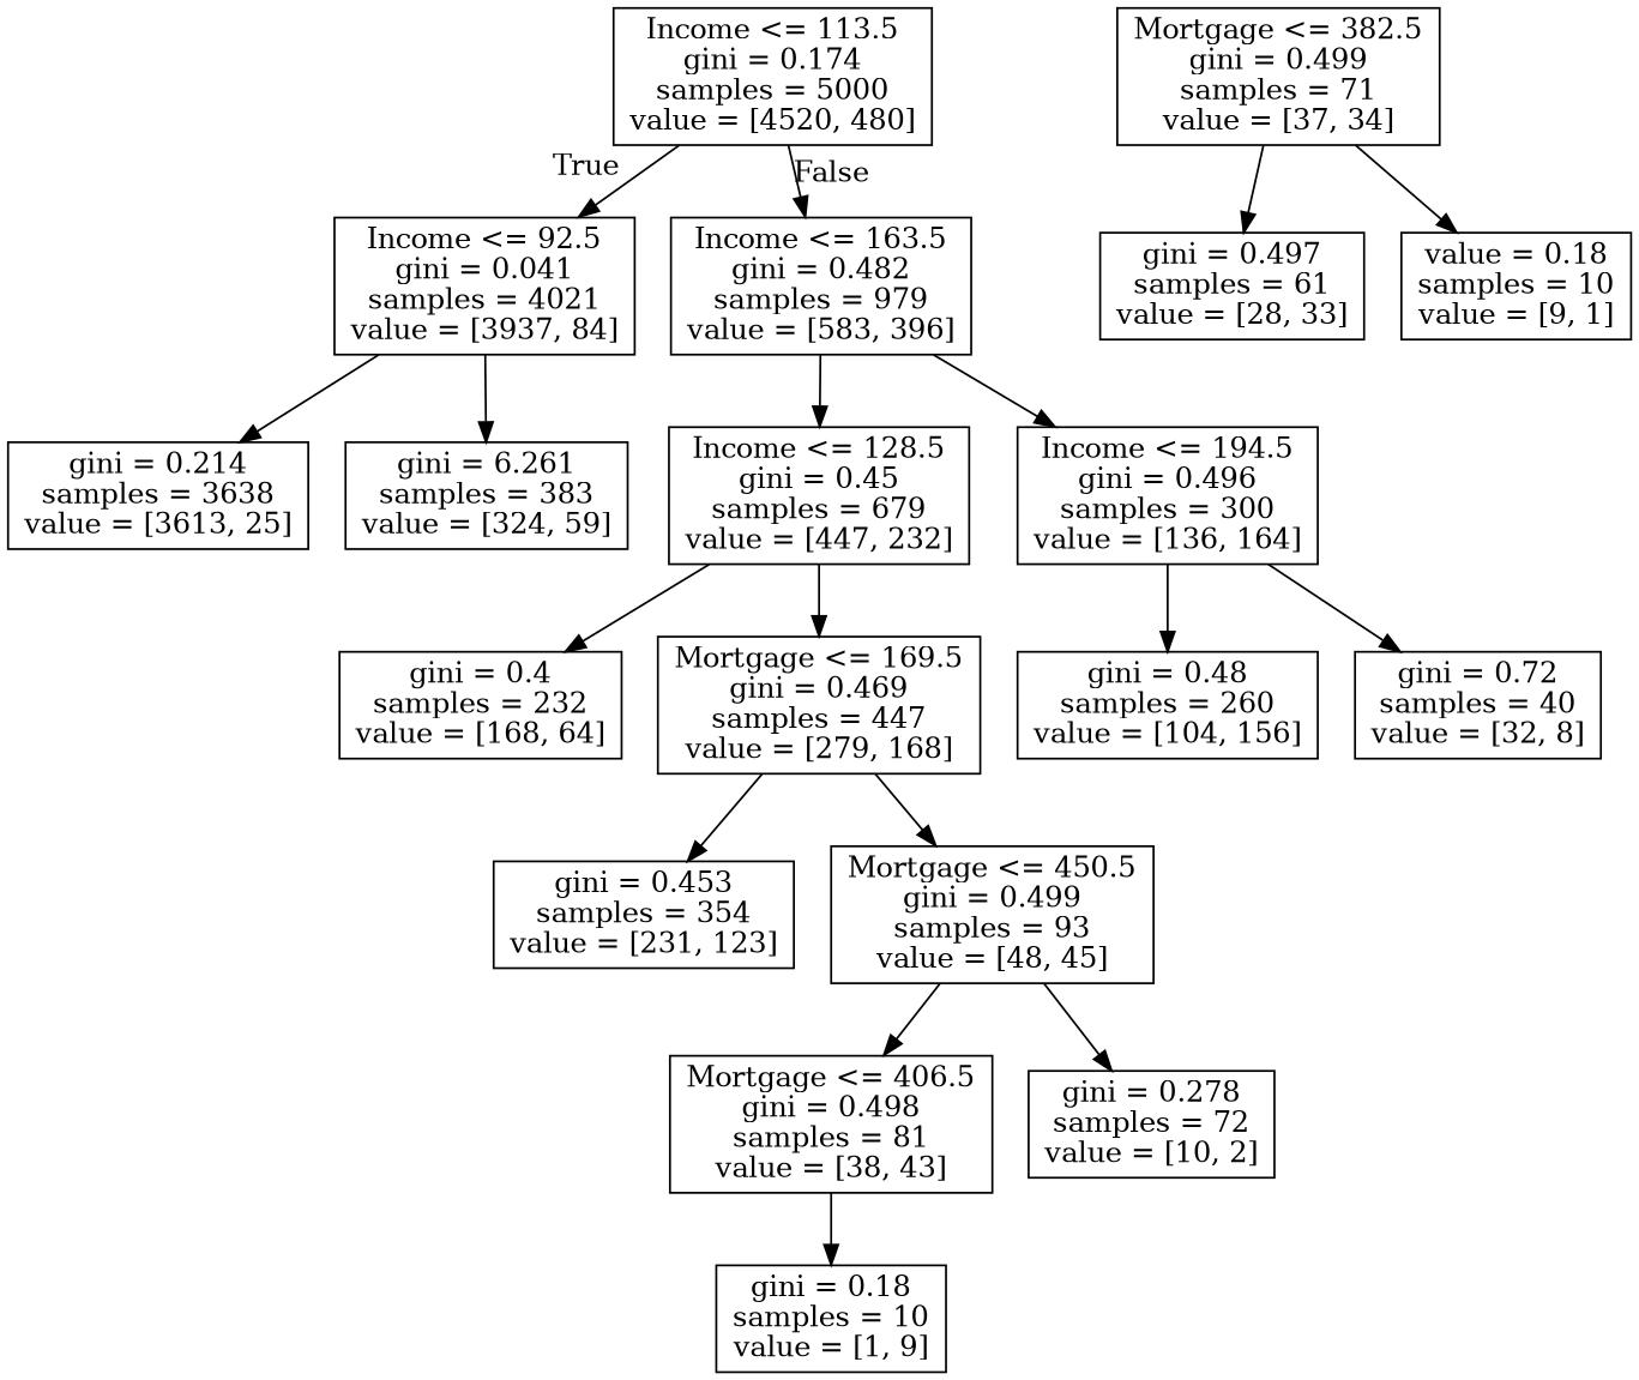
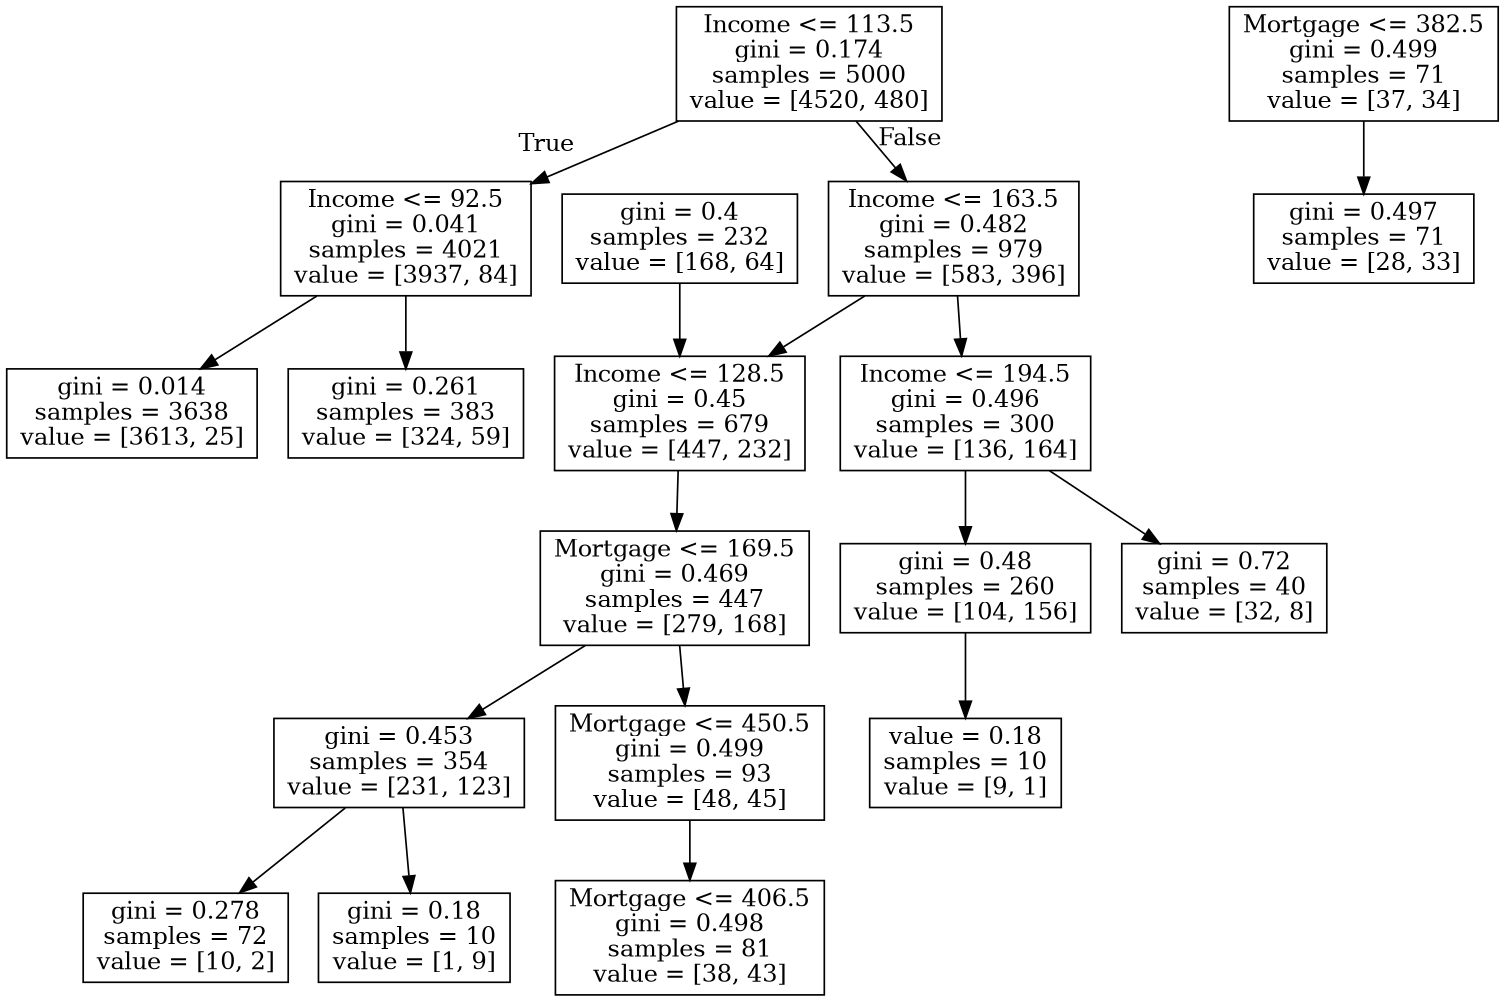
  digraph {
    node [shape=box]
    n1 [label="Income <= 113.5\ngini = 0.174\nsamples = 5000\nvalue = [4520, 480]"]
    n2 [label="Income <= 92.5\ngini = 0.041\nsamples = 4021\nvalue = [3937, 84]"]
    n3 [label="Income <= 163.5\ngini = 0.482\nsamples = 979\nvalue = [583, 396]"]
-   n4 [label="gini = 0.214\nsamples = 3638\nvalue = [3613, 25]"]
-   n5 [label="gini = 6.261\nsamples = 383\nvalue = [324, 59]"]
+   n4 [label="gini = 0.014\nsamples = 3638\nvalue = [3613, 25]"]
+   n5 [label="gini = 0.261\nsamples = 383\nvalue = [324, 59]"]
    n6 [label="Income <= 128.5\ngini = 0.45\nsamples = 679\nvalue = [447, 232]"]
    n7 [label="Income <= 194.5\ngini = 0.496\nsamples = 300\nvalue = [136, 164]"]
    n8 [label="gini = 0.4\nsamples = 232\nvalue = [168, 64]"]
    n9 [label="Mortgage <= 169.5\ngini = 0.469\nsamples = 447\nvalue = [279, 168]"]
    n10 [label="gini = 0.48\nsamples = 260\nvalue = [104, 156]"]
    n11 [label="gini = 0.72\nsamples = 40\nvalue = [32, 8]"]
    n12 [label="gini = 0.453\nsamples = 354\nvalue = [231, 123]"]
    n13 [label="Mortgage <= 450.5\ngini = 0.499\nsamples = 93\nvalue = [48, 45]"]
    n14 [label="Mortgage <= 406.5\ngini = 0.498\nsamples = 81\nvalue = [38, 43]"]
    n15 [label="gini = 0.278\nsamples = 72\nvalue = [10, 2]"]
    n16 [label="gini = 0.18\nsamples = 10\nvalue = [1, 9]"]
    n17 [label="Mortgage <= 382.5\ngini = 0.499\nsamples = 71\nvalue = [37, 34]"]
-   n18 [label="gini = 0.497\nsamples = 61\nvalue = [28, 33]"]
+   n18 [label="gini = 0.497\nsamples = 71\nvalue = [28, 33]"]
    n19 [label="value = 0.18\nsamples = 10\nvalue = [9, 1]"]
    n1 -> n2 [headlabel=True labelangle=45 labeldistance=2.5]
    n1 -> n3 [headlabel=False labelangle=-45 labeldistance=2.5]
    n2 -> n4
    n2 -> n5
    n3 -> n6
    n3 -> n7
-   n6 -> n8
+   n8 -> n6
    n6 -> n9
    n7 -> n10
    n7 -> n11
    n9 -> n12
    n9 -> n13
    n13 -> n14
-   n13 -> n15
-   n14 -> n16
+   n12 -> n15
+   n12 -> n16
    n17 -> n18
-   n17 -> n19
+   n10 -> n19
  }
